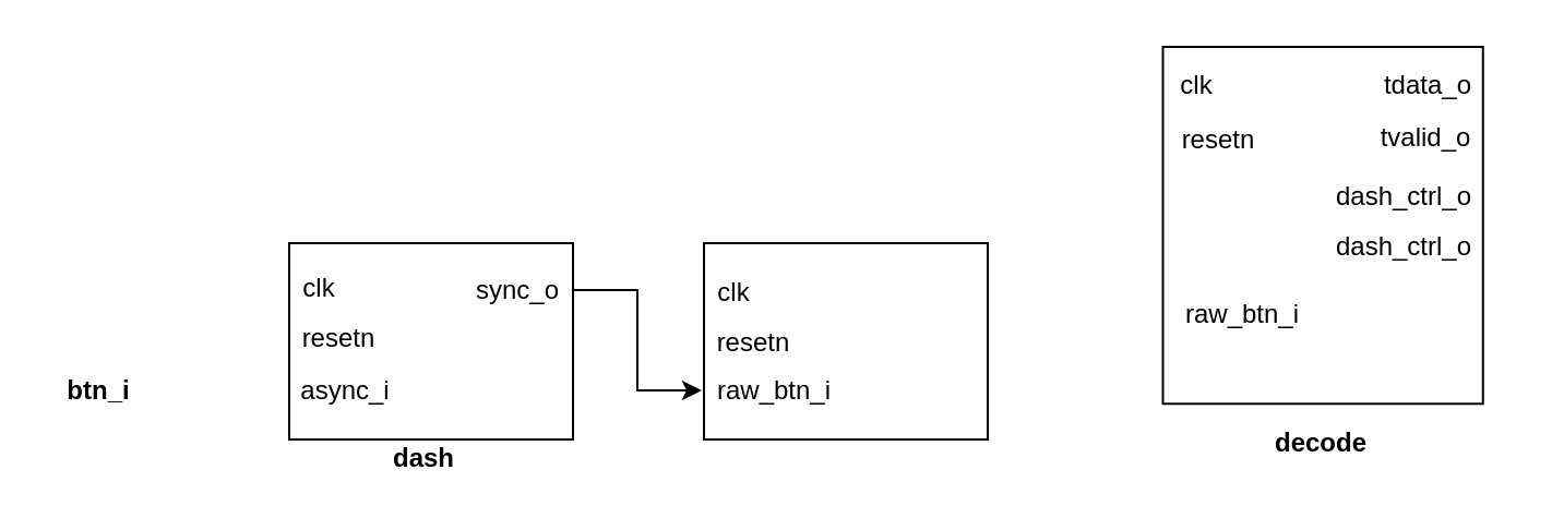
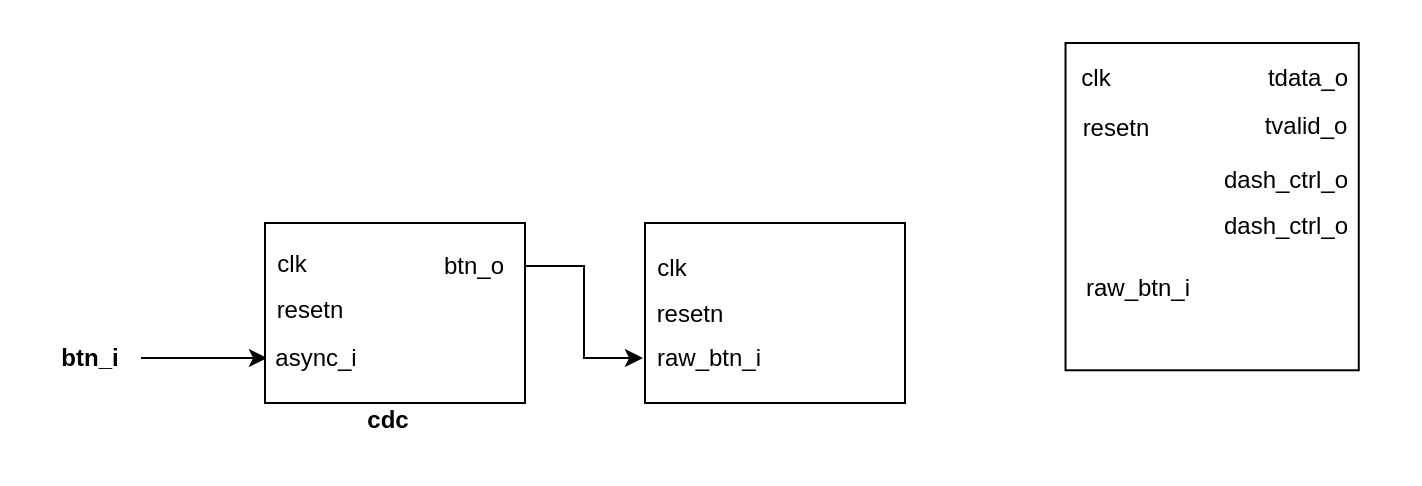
  <mxCell id="0" />
  <mxCell id="1" parent="0" />
+ <mxCell id="2" style="edgeStyle=orthogonalEdgeStyle;rounded=0;orthogonalLoop=1;jettySize=auto;html=1;exitX=1;exitY=0.5;exitDx=0;exitDy=0;entryX=0;entryY=0.5;entryDx=0;entryDy=0;" edge="1" parent="1" source="3" target="13"><mxGeometry relative="1" as="geometry" /></mxCell>
  <mxCell id="3" value="&lt;b&gt;btn_i&lt;/b&gt;" style="text;html=1;align=center;verticalAlign=middle;whiteSpace=wrap;rounded=0;" vertex="1" parent="1"><mxGeometry x="20" y="165.25" width="50" height="26.5" as="geometry" /></mxCell>
  <mxCell id="4" value="" style="group;movable=1;resizable=1;rotatable=1;deletable=1;editable=1;locked=0;connectable=1;" vertex="1" connectable="0" parent="1"><mxGeometry x="320" y="111" width="133" height="110" as="geometry" /></mxCell>
  <mxCell id="5" value="" style="rounded=0;whiteSpace=wrap;html=1;movable=1;resizable=1;rotatable=1;deletable=1;editable=1;locked=0;connectable=1;container=0;" vertex="1" parent="4"><mxGeometry x="2" width="130" height="90" as="geometry" /></mxCell>
  <mxCell id="6" value="clk" style="text;html=1;align=center;verticalAlign=middle;whiteSpace=wrap;rounded=0;container=0;" vertex="1" parent="4"><mxGeometry y="13" width="32" height="20" as="geometry" /></mxCell>
  <mxCell id="7" value="resetn" style="text;html=1;align=center;verticalAlign=middle;whiteSpace=wrap;rounded=0;container=0;" vertex="1" parent="4"><mxGeometry y="38" width="50" height="15" as="geometry" /></mxCell>
  <mxCell id="8" value="raw_btn_i" style="text;html=1;align=center;verticalAlign=middle;whiteSpace=wrap;rounded=0;container=0;" vertex="1" parent="4"><mxGeometry x="1" y="58" width="67" height="19" as="geometry" /></mxCell>
  <mxCell id="9" value="" style="group;movable=1;resizable=1;rotatable=1;deletable=1;editable=1;locked=0;connectable=1;" vertex="1" connectable="0" parent="1"><mxGeometry x="130" y="111" width="132" height="109" as="geometry" /></mxCell>
  <mxCell id="10" value="" style="rounded=0;whiteSpace=wrap;html=1;movable=1;resizable=1;rotatable=1;deletable=1;editable=1;locked=0;connectable=1;" vertex="1" parent="9"><mxGeometry x="2" width="130" height="90" as="geometry" /></mxCell>
  <mxCell id="11" value="clk" style="text;html=1;align=center;verticalAlign=middle;whiteSpace=wrap;rounded=0;movable=1;resizable=1;rotatable=1;deletable=1;editable=1;locked=0;connectable=1;container=0;" vertex="1" parent="9"><mxGeometry y="11" width="32" height="20" as="geometry" /></mxCell>
  <mxCell id="12" value="resetn" style="text;html=1;align=center;verticalAlign=middle;whiteSpace=wrap;rounded=0;movable=1;resizable=1;rotatable=1;deletable=1;editable=1;locked=0;connectable=1;" vertex="1" parent="9"><mxGeometry y="36" width="50" height="15" as="geometry" /></mxCell>
  <mxCell id="13" value="async_i" style="text;html=1;align=center;verticalAlign=middle;whiteSpace=wrap;rounded=0;movable=1;resizable=1;rotatable=1;deletable=1;editable=1;locked=0;connectable=1;" vertex="1" parent="9"><mxGeometry x="3" y="60" width="50" height="15" as="geometry" /></mxCell>
- <mxCell id="14" value="&lt;b&gt;dash&lt;/b&gt;" style="text;html=1;align=center;verticalAlign=middle;whiteSpace=wrap;rounded=0;movable=1;resizable=1;rotatable=1;deletable=1;editable=1;locked=0;connectable=1;" vertex="1" parent="9"><mxGeometry x="35" y="89" width="58" height="20" as="geometry" /></mxCell>
- <mxCell id="15" value="sync_o" style="text;html=1;align=center;verticalAlign=middle;whiteSpace=wrap;rounded=0;fontStyle=0;movable=1;resizable=1;rotatable=1;deletable=1;editable=1;locked=0;connectable=1;" vertex="1" parent="9"><mxGeometry x="82" y="14" width="50" height="15" as="geometry" /></mxCell>
+ <mxCell id="14" value="&lt;b&gt;cdc&lt;/b&gt;" style="text;html=1;align=center;verticalAlign=middle;whiteSpace=wrap;rounded=0;movable=1;resizable=1;rotatable=1;deletable=1;editable=1;locked=0;connectable=1;" vertex="1" parent="9"><mxGeometry x="35" y="89" width="58" height="20" as="geometry" /></mxCell>
+ <mxCell id="15" value="btn_o" style="text;html=1;align=center;verticalAlign=middle;whiteSpace=wrap;rounded=0;fontStyle=0;movable=1;resizable=1;rotatable=1;deletable=1;editable=1;locked=0;connectable=1;" vertex="1" parent="9"><mxGeometry x="82" y="14" width="50" height="15" as="geometry" /></mxCell>
  <mxCell id="16" style="edgeStyle=orthogonalEdgeStyle;rounded=0;orthogonalLoop=1;jettySize=auto;html=1;exitX=1;exitY=0.5;exitDx=0;exitDy=0;entryX=0;entryY=0.5;entryDx=0;entryDy=0;" edge="1" parent="1" source="15" target="8"><mxGeometry relative="1" as="geometry" /></mxCell>
  <mxCell id="17" value="" style="rounded=0;whiteSpace=wrap;html=1;movable=1;resizable=1;rotatable=1;deletable=1;editable=1;locked=0;connectable=1;container=0;" vertex="1" parent="1"><mxGeometry x="532.256" y="21" width="146.617" height="163.636" as="geometry" /></mxCell>
  <mxCell id="18" value="clk" style="text;html=1;align=center;verticalAlign=middle;whiteSpace=wrap;rounded=0;container=0;" vertex="1" parent="1"><mxGeometry x="530" y="20.996" width="36.09" height="36.364" as="geometry" /></mxCell>
  <mxCell id="19" value="resetn" style="text;html=1;align=center;verticalAlign=middle;whiteSpace=wrap;rounded=0;container=0;" vertex="1" parent="1"><mxGeometry x="530" y="50.091" width="56.391" height="27.273" as="geometry" /></mxCell>
  <mxCell id="20" value="raw_btn_i" style="text;html=1;align=center;verticalAlign=middle;whiteSpace=wrap;rounded=0;container=0;" vertex="1" parent="1"><mxGeometry x="531.128" y="126.455" width="75.564" height="34.545" as="geometry" /></mxCell>
- <mxCell id="21" value="&lt;b&gt;decode&lt;/b&gt;" style="text;html=1;align=center;verticalAlign=middle;whiteSpace=wrap;rounded=0;container=0;" vertex="1" parent="1"><mxGeometry x="568.346" y="184.636" width="74.436" height="36.364" as="geometry" /></mxCell>
  <mxCell id="22" value="tdata_o" style="text;html=1;align=center;verticalAlign=middle;whiteSpace=wrap;rounded=0;fontStyle=0;container=0;" vertex="1" parent="1"><mxGeometry x="619.075" y="25.091" width="69.925" height="27.273" as="geometry" /></mxCell>
  <mxCell id="23" value="tvalid_o" style="text;html=1;align=center;verticalAlign=middle;whiteSpace=wrap;rounded=0;fontStyle=0;container=0;" vertex="1" parent="1"><mxGeometry x="618.075" y="49.361" width="69.925" height="27.273" as="geometry" /></mxCell>
  <mxCell id="24" value="dash_ctrl_o" style="text;html=1;align=center;verticalAlign=middle;whiteSpace=wrap;rounded=0;fontStyle=0;container=0;" vertex="1" parent="1"><mxGeometry x="608.075" y="76.731" width="69.925" height="27.273" as="geometry" /></mxCell>
  <mxCell id="25" value="dash_ctrl_o" style="text;html=1;align=center;verticalAlign=middle;whiteSpace=wrap;rounded=0;fontStyle=0;container=0;" vertex="1" parent="1"><mxGeometry x="608.075" y="99.731" width="69.925" height="27.273" as="geometry" /></mxCell>
